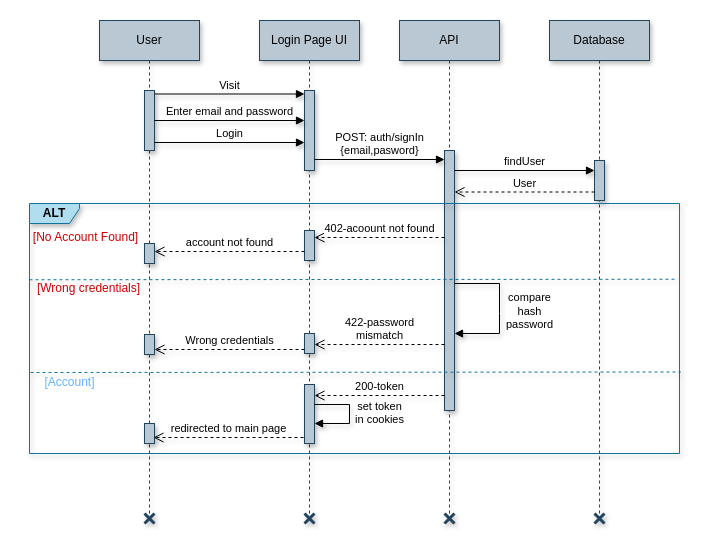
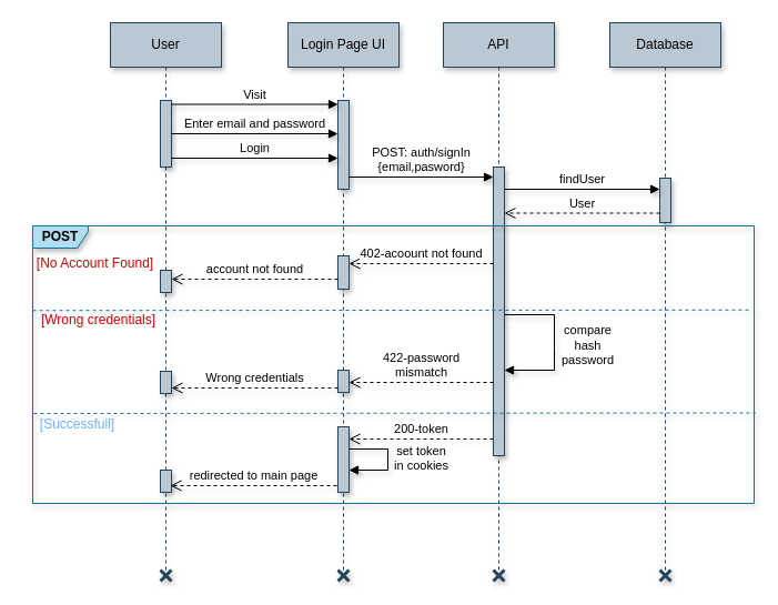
  <mxCell id="0" />
  <mxCell id="1" parent="0" />
  <mxCell id="2" value="User" style="shape=umlLifeline;perimeter=lifelinePerimeter;whiteSpace=wrap;html=1;container=1;dropTarget=0;collapsible=0;recursiveResize=0;outlineConnect=0;portConstraint=eastwest;newEdgeStyle={&quot;edgeStyle&quot;:&quot;elbowEdgeStyle&quot;,&quot;elbow&quot;:&quot;vertical&quot;,&quot;curved&quot;:0,&quot;rounded&quot;:0};fillColor=#bac8d3;strokeColor=#23445d;fontStyle=0;shadow=1;" parent="1" vertex="1"><mxGeometry x="99" y="20" width="100" height="493" as="geometry" /></mxCell>
  <mxCell id="3" value="" style="html=1;points=[[0,0,0,0,5],[0,1,0,0,-5],[1,0,0,0,5],[1,1,0,0,-5]];perimeter=orthogonalPerimeter;outlineConnect=0;targetShapes=umlLifeline;portConstraint=eastwest;newEdgeStyle={&quot;curved&quot;:0,&quot;rounded&quot;:0};fillColor=#bac8d3;strokeColor=#23445d;fontStyle=0;shadow=1;" parent="2" vertex="1"><mxGeometry x="45" y="70" width="10" height="60" as="geometry" /></mxCell>
  <mxCell id="4" value="Login Page UI" style="shape=umlLifeline;perimeter=lifelinePerimeter;whiteSpace=wrap;html=1;container=1;dropTarget=0;collapsible=0;recursiveResize=0;outlineConnect=0;portConstraint=eastwest;newEdgeStyle={&quot;edgeStyle&quot;:&quot;elbowEdgeStyle&quot;,&quot;elbow&quot;:&quot;vertical&quot;,&quot;curved&quot;:0,&quot;rounded&quot;:0};fillColor=#bac8d3;strokeColor=#23445d;fontStyle=0;shadow=1;" parent="1" vertex="1"><mxGeometry x="259" y="20" width="100" height="493" as="geometry" /></mxCell>
  <mxCell id="5" value="" style="html=1;points=[[0,0,0,0,5],[0,1,0,0,-5],[1,0,0,0,5],[1,1,0,0,-5]];perimeter=orthogonalPerimeter;outlineConnect=0;targetShapes=umlLifeline;portConstraint=eastwest;newEdgeStyle={&quot;curved&quot;:0,&quot;rounded&quot;:0};fillColor=#bac8d3;strokeColor=#23445d;fontStyle=0;shadow=1;" parent="4" vertex="1"><mxGeometry x="45" y="70" width="10" height="80" as="geometry" /></mxCell>
  <mxCell id="6" value="" style="html=1;points=[[0,0,0,0,5],[0,1,0,0,-5],[1,0,0,0,5],[1,1,0,0,-5]];perimeter=orthogonalPerimeter;outlineConnect=0;targetShapes=umlLifeline;portConstraint=eastwest;newEdgeStyle={&quot;curved&quot;:0,&quot;rounded&quot;:0};fillColor=#bac8d3;strokeColor=#23445d;fontStyle=0;shadow=1;" parent="4" vertex="1"><mxGeometry x="45" y="210" width="10" height="30" as="geometry" /></mxCell>
  <mxCell id="7" value="API" style="shape=umlLifeline;perimeter=lifelinePerimeter;whiteSpace=wrap;html=1;container=1;dropTarget=0;collapsible=0;recursiveResize=0;outlineConnect=0;portConstraint=eastwest;newEdgeStyle={&quot;edgeStyle&quot;:&quot;elbowEdgeStyle&quot;,&quot;elbow&quot;:&quot;vertical&quot;,&quot;curved&quot;:0,&quot;rounded&quot;:0};fillColor=#bac8d3;strokeColor=#23445d;fontStyle=0;shadow=1;" parent="1" vertex="1"><mxGeometry x="399" y="20" width="100" height="493" as="geometry" /></mxCell>
  <mxCell id="8" value="" style="html=1;points=[[0,0,0,0,5],[0,1,0,0,-5],[1,0,0,0,5],[1,1,0,0,-5]];perimeter=orthogonalPerimeter;outlineConnect=0;targetShapes=umlLifeline;portConstraint=eastwest;newEdgeStyle={&quot;curved&quot;:0,&quot;rounded&quot;:0};fillColor=#bac8d3;strokeColor=#23445d;fontStyle=0;shadow=1;" parent="7" vertex="1"><mxGeometry x="45" y="130" width="10" height="260" as="geometry" /></mxCell>
  <mxCell id="9" value="compare&lt;div&gt;hash&lt;/div&gt;&lt;div&gt;password&lt;/div&gt;" style="html=1;verticalAlign=bottom;endArrow=block;curved=0;rounded=0;fontStyle=0;shadow=1;" parent="7" target="8" edge="1"><mxGeometry x="0.357" y="-30" width="80" relative="1" as="geometry"><mxPoint x="55.0" y="263.0" as="sourcePoint" /><mxPoint x="55.27" y="353.85" as="targetPoint" /><Array as="points"><mxPoint x="100" y="263" /><mxPoint x="100" y="293" /><mxPoint x="100" y="313" /></Array><mxPoint x="30" y="30" as="offset" /></mxGeometry></mxCell>
  <mxCell id="10" value="Database" style="shape=umlLifeline;perimeter=lifelinePerimeter;whiteSpace=wrap;html=1;container=1;dropTarget=0;collapsible=0;recursiveResize=0;outlineConnect=0;portConstraint=eastwest;newEdgeStyle={&quot;edgeStyle&quot;:&quot;elbowEdgeStyle&quot;,&quot;elbow&quot;:&quot;vertical&quot;,&quot;curved&quot;:0,&quot;rounded&quot;:0};fillColor=#bac8d3;strokeColor=#23445d;fontStyle=0;shadow=1;" parent="1" vertex="1"><mxGeometry x="549" y="20" width="100" height="493" as="geometry" /></mxCell>
  <mxCell id="11" value="" style="html=1;points=[[0,0,0,0,5],[0,1,0,0,-5],[1,0,0,0,5],[1,1,0,0,-5]];perimeter=orthogonalPerimeter;outlineConnect=0;targetShapes=umlLifeline;portConstraint=eastwest;newEdgeStyle={&quot;curved&quot;:0,&quot;rounded&quot;:0};fillColor=#bac8d3;strokeColor=#23445d;fontStyle=0;shadow=1;" parent="10" vertex="1"><mxGeometry x="45" y="140" width="10" height="40" as="geometry" /></mxCell>
  <mxCell id="12" value="Visit" style="html=1;verticalAlign=bottom;endArrow=block;curved=0;rounded=0;fontStyle=0;shadow=1;" parent="1" edge="1"><mxGeometry width="80" relative="1" as="geometry"><mxPoint x="154" y="93.5" as="sourcePoint" /><mxPoint x="304" y="93.5" as="targetPoint" /></mxGeometry></mxCell>
  <mxCell id="13" value="Enter email and password" style="html=1;verticalAlign=bottom;endArrow=block;curved=0;rounded=0;fontStyle=0;shadow=1;" parent="1" edge="1"><mxGeometry width="80" relative="1" as="geometry"><mxPoint x="154" y="120" as="sourcePoint" /><mxPoint x="304" y="120" as="targetPoint" /></mxGeometry></mxCell>
  <mxCell id="14" value="Login" style="html=1;verticalAlign=bottom;endArrow=block;curved=0;rounded=0;fontStyle=0;shadow=1;" parent="1" edge="1"><mxGeometry width="80" relative="1" as="geometry"><mxPoint x="154" y="142" as="sourcePoint" /><mxPoint x="304" y="142" as="targetPoint" /></mxGeometry></mxCell>
  <mxCell id="15" value="POST: auth/signIn&lt;div&gt;{email,pasword}&lt;/div&gt;" style="html=1;verticalAlign=bottom;endArrow=block;curved=0;rounded=0;fontStyle=0;shadow=1;" parent="1" edge="1"><mxGeometry width="80" relative="1" as="geometry"><mxPoint x="314" y="159" as="sourcePoint" /><mxPoint x="444" y="159" as="targetPoint" /></mxGeometry></mxCell>
  <mxCell id="16" value="findUser" style="html=1;verticalAlign=bottom;endArrow=block;curved=0;rounded=0;fontStyle=0;shadow=1;" parent="1" edge="1"><mxGeometry width="80" relative="1" as="geometry"><mxPoint x="454" y="170" as="sourcePoint" /><mxPoint x="594" y="170" as="targetPoint" /></mxGeometry></mxCell>
  <mxCell id="17" value="User" style="html=1;verticalAlign=bottom;endArrow=open;dashed=1;endSize=8;curved=0;rounded=0;fontStyle=0;shadow=1;" parent="1" edge="1"><mxGeometry relative="1" as="geometry"><mxPoint x="594" y="191.5" as="sourcePoint" /><mxPoint x="454" y="191.5" as="targetPoint" /></mxGeometry></mxCell>
- <mxCell id="18" value="ALT" style="shape=umlFrame;whiteSpace=wrap;html=1;pointerEvents=0;width=50;height=20;fillColor=#b1ddf0;strokeColor=#10739e;fontStyle=1;shadow=1;" parent="1" vertex="1"><mxGeometry x="29" y="203" width="650" height="250" as="geometry" /></mxCell>
+ <mxCell id="18" value="POST" style="shape=umlFrame;whiteSpace=wrap;html=1;pointerEvents=0;width=50;height=20;fillColor=#b1ddf0;strokeColor=#10739e;fontStyle=1;shadow=1;" parent="1" vertex="1"><mxGeometry x="29" y="203" width="650" height="250" as="geometry" /></mxCell>
  <mxCell id="19" value="&lt;span&gt;&lt;font color=&quot;#cc0000&quot;&gt;[No Account Found]&lt;/font&gt;&lt;/span&gt;" style="text;html=1;align=center;verticalAlign=middle;resizable=0;points=[];autosize=1;strokeColor=none;fillColor=none;fontStyle=0;shadow=1;" parent="1" vertex="1"><mxGeometry x="20" y="222" width="130" height="30" as="geometry" /></mxCell>
  <mxCell id="20" value="402-acoount not found" style="html=1;verticalAlign=bottom;endArrow=open;dashed=1;endSize=8;curved=0;rounded=0;fontStyle=0;shadow=1;" parent="1" edge="1"><mxGeometry relative="1" as="geometry"><mxPoint x="444" y="237" as="sourcePoint" /><mxPoint x="314" y="237" as="targetPoint" /></mxGeometry></mxCell>
  <mxCell id="21" value="account not found" style="html=1;verticalAlign=bottom;endArrow=open;dashed=1;endSize=8;curved=0;rounded=0;fontStyle=0;shadow=1;" parent="1" edge="1"><mxGeometry relative="1" as="geometry"><mxPoint x="304" y="251" as="sourcePoint" /><mxPoint x="154" y="251" as="targetPoint" /></mxGeometry></mxCell>
  <mxCell id="22" value="" style="html=1;points=[[0,0,0,0,5],[0,1,0,0,-5],[1,0,0,0,5],[1,1,0,0,-5]];perimeter=orthogonalPerimeter;outlineConnect=0;targetShapes=umlLifeline;portConstraint=eastwest;newEdgeStyle={&quot;curved&quot;:0,&quot;rounded&quot;:0};fillColor=#bac8d3;strokeColor=#23445d;fontStyle=0;shadow=1;" parent="1" vertex="1"><mxGeometry x="144" y="243" width="10" height="20" as="geometry" /></mxCell>
  <mxCell id="23" value="" style="endArrow=none;dashed=1;html=1;rounded=0;fillColor=#b1ddf0;strokeColor=#10739e;fontStyle=0;exitX=0;exitY=0.305;exitDx=0;exitDy=0;exitPerimeter=0;entryX=0.997;entryY=0.303;entryDx=0;entryDy=0;entryPerimeter=0;shadow=1;" parent="1" source="18" target="18" edge="1"><mxGeometry width="50" height="50" relative="1" as="geometry"><mxPoint x="49" y="273" as="sourcePoint" /><mxPoint x="609" y="273" as="targetPoint" /></mxGeometry></mxCell>
  <mxCell id="24" value="&lt;span&gt;&lt;font color=&quot;#cc0000&quot;&gt;[Wrong credentials]&lt;/font&gt;&lt;/span&gt;" style="text;html=1;align=center;verticalAlign=middle;resizable=0;points=[];autosize=1;strokeColor=none;fillColor=none;fontStyle=0;shadow=1;" parent="1" vertex="1"><mxGeometry x="23" y="273" width="130" height="30" as="geometry" /></mxCell>
  <mxCell id="25" value="422-password&lt;div&gt;mismatch&lt;/div&gt;" style="html=1;verticalAlign=bottom;endArrow=open;dashed=1;endSize=8;curved=0;rounded=0;entryX=1;entryY=0;entryDx=0;entryDy=5;entryPerimeter=0;fontStyle=0;shadow=1;" parent="1" edge="1"><mxGeometry relative="1" as="geometry"><mxPoint x="444" y="344" as="sourcePoint" /><mxPoint x="314" y="344" as="targetPoint" /></mxGeometry></mxCell>
  <mxCell id="26" value="" style="html=1;points=[[0,0,0,0,5],[0,1,0,0,-5],[1,0,0,0,5],[1,1,0,0,-5]];perimeter=orthogonalPerimeter;outlineConnect=0;targetShapes=umlLifeline;portConstraint=eastwest;newEdgeStyle={&quot;curved&quot;:0,&quot;rounded&quot;:0};fillColor=#bac8d3;strokeColor=#23445d;fontStyle=0;shadow=1;" parent="1" vertex="1"><mxGeometry x="304" y="333" width="10" height="20" as="geometry" /></mxCell>
  <mxCell id="27" value="Wrong credentials" style="html=1;verticalAlign=bottom;endArrow=open;dashed=1;endSize=8;curved=0;rounded=0;fontStyle=0;shadow=1;" parent="1" edge="1"><mxGeometry relative="1" as="geometry"><mxPoint x="304" y="349" as="sourcePoint" /><mxPoint x="154" y="349" as="targetPoint" /></mxGeometry></mxCell>
  <mxCell id="28" value="" style="html=1;points=[[0,0,0,0,5],[0,1,0,0,-5],[1,0,0,0,5],[1,1,0,0,-5]];perimeter=orthogonalPerimeter;outlineConnect=0;targetShapes=umlLifeline;portConstraint=eastwest;newEdgeStyle={&quot;curved&quot;:0,&quot;rounded&quot;:0};fillColor=#bac8d3;strokeColor=#23445d;fontStyle=0;shadow=1;" parent="1" vertex="1"><mxGeometry x="144" y="334" width="10" height="20" as="geometry" /></mxCell>
  <mxCell id="29" value="" style="endArrow=none;dashed=1;html=1;rounded=0;fillColor=#b1ddf0;strokeColor=#10739e;fontStyle=0;exitX=0;exitY=0.305;exitDx=0;exitDy=0;exitPerimeter=0;entryX=1.002;entryY=0.674;entryDx=0;entryDy=0;entryPerimeter=0;shadow=1;" parent="1" target="18" edge="1"><mxGeometry width="50" height="50" relative="1" as="geometry"><mxPoint x="30" y="372" as="sourcePoint" /><mxPoint x="618" y="372" as="targetPoint" /></mxGeometry></mxCell>
- <mxCell id="30" value="&lt;span&gt;&lt;font color=&quot;#66b2ff&quot;&gt;[Account]&lt;/font&gt;&lt;/span&gt;" style="text;html=1;align=center;verticalAlign=middle;resizable=0;points=[];autosize=1;strokeColor=none;fillColor=none;fontStyle=0;shadow=1;" parent="1" vertex="1"><mxGeometry x="24" y="367" width="90" height="30" as="geometry" /></mxCell>
+ <mxCell id="30" value="&lt;span&gt;&lt;font color=&quot;#66b2ff&quot;&gt;[Successfull]&lt;/font&gt;&lt;/span&gt;" style="text;html=1;align=center;verticalAlign=middle;resizable=0;points=[];autosize=1;strokeColor=none;fillColor=none;fontStyle=0;shadow=1;" parent="1" vertex="1"><mxGeometry x="24" y="367" width="90" height="30" as="geometry" /></mxCell>
  <mxCell id="31" value="" style="html=1;points=[[0,0,0,0,5],[0,1,0,0,-5],[1,0,0,0,5],[1,1,0,0,-5]];perimeter=orthogonalPerimeter;outlineConnect=0;targetShapes=umlLifeline;portConstraint=eastwest;newEdgeStyle={&quot;curved&quot;:0,&quot;rounded&quot;:0};fillColor=#bac8d3;strokeColor=#23445d;fontStyle=0;shadow=1;" parent="1" vertex="1"><mxGeometry x="304" y="384" width="10" height="59" as="geometry" /></mxCell>
  <mxCell id="32" value="200-token" style="html=1;verticalAlign=bottom;endArrow=open;dashed=1;endSize=8;curved=0;rounded=0;fontStyle=0;shadow=1;" parent="1" edge="1"><mxGeometry relative="1" as="geometry"><mxPoint x="444" y="395" as="sourcePoint" /><mxPoint x="314" y="395" as="targetPoint" /></mxGeometry></mxCell>
  <mxCell id="33" value="" style="html=1;points=[[0,0,0,0,5],[0,1,0,0,-5],[1,0,0,0,5],[1,1,0,0,-5]];perimeter=orthogonalPerimeter;outlineConnect=0;targetShapes=umlLifeline;portConstraint=eastwest;newEdgeStyle={&quot;curved&quot;:0,&quot;rounded&quot;:0};fillColor=#bac8d3;strokeColor=#23445d;fontStyle=0;shadow=1;" parent="1" vertex="1"><mxGeometry x="144" y="423" width="10" height="20" as="geometry" /></mxCell>
  <mxCell id="34" value="set token&lt;div&gt;in cookies&lt;/div&gt;" style="html=1;verticalAlign=bottom;endArrow=block;curved=0;rounded=0;exitX=1;exitY=0;exitDx=0;exitDy=5;exitPerimeter=0;entryX=1;entryY=1;entryDx=0;entryDy=-5;entryPerimeter=0;fontStyle=0;shadow=1;" parent="1" edge="1"><mxGeometry x="0.213" y="30" width="80" relative="1" as="geometry"><mxPoint x="314" y="404" as="sourcePoint" /><mxPoint x="314" y="423" as="targetPoint" /><Array as="points"><mxPoint x="349" y="404" /><mxPoint x="349" y="423" /></Array><mxPoint x="30" y="-25" as="offset" /></mxGeometry></mxCell>
  <mxCell id="35" value="redirected to main page" style="html=1;verticalAlign=bottom;endArrow=open;dashed=1;endSize=8;curved=0;rounded=0;fontStyle=0;shadow=1;" parent="1" edge="1"><mxGeometry relative="1" as="geometry"><mxPoint x="303" y="437" as="sourcePoint" /><mxPoint x="153" y="437" as="targetPoint" /></mxGeometry></mxCell>
  <mxCell id="36" value="" style="shape=umlDestroy;whiteSpace=wrap;html=1;strokeWidth=3;targetShapes=umlLifeline;fillColor=#bac8d3;strokeColor=#23445d;aspect=fixed;fontStyle=0;shadow=1;" parent="1" vertex="1"><mxGeometry x="594" y="513" width="10" height="10" as="geometry" /></mxCell>
  <mxCell id="37" value="" style="shape=umlDestroy;whiteSpace=wrap;html=1;strokeWidth=3;targetShapes=umlLifeline;fillColor=#bac8d3;strokeColor=#23445d;aspect=fixed;fontStyle=0;shadow=1;" parent="1" vertex="1"><mxGeometry x="444" y="513" width="10" height="10" as="geometry" /></mxCell>
  <mxCell id="38" value="" style="shape=umlDestroy;whiteSpace=wrap;html=1;strokeWidth=3;targetShapes=umlLifeline;fillColor=#bac8d3;strokeColor=#23445d;aspect=fixed;fontStyle=0;shadow=1;" parent="1" vertex="1"><mxGeometry x="304" y="513" width="10" height="10" as="geometry" /></mxCell>
  <mxCell id="39" value="" style="shape=umlDestroy;whiteSpace=wrap;html=1;strokeWidth=3;targetShapes=umlLifeline;fillColor=#bac8d3;strokeColor=#23445d;aspect=fixed;fontStyle=0;shadow=1;" parent="1" vertex="1"><mxGeometry x="144" y="513" width="10" height="10" as="geometry" /></mxCell>
